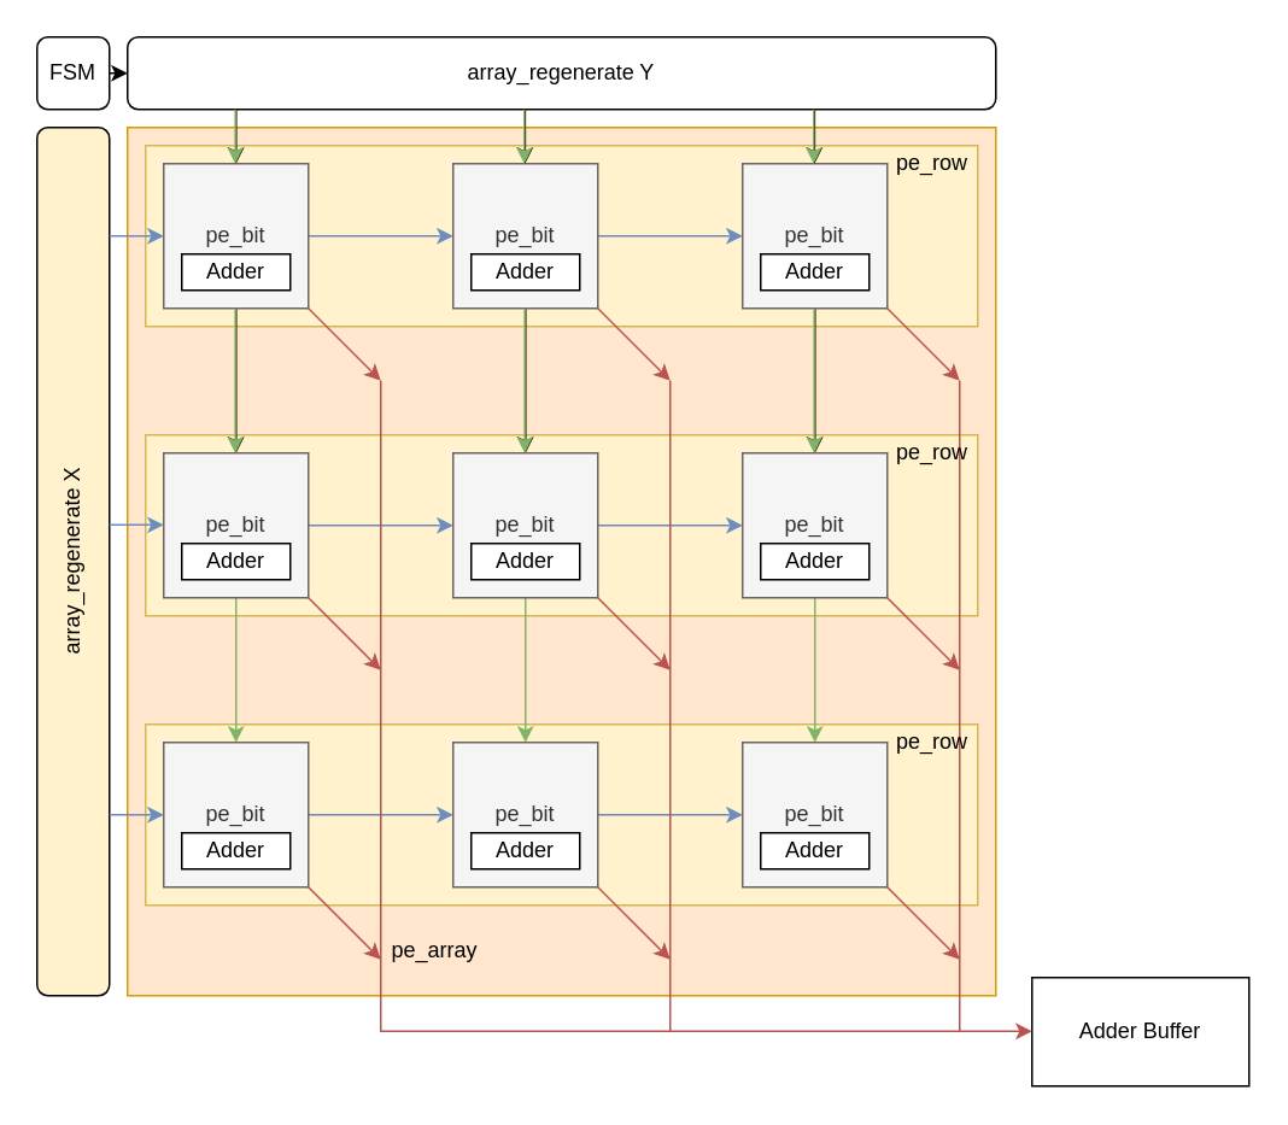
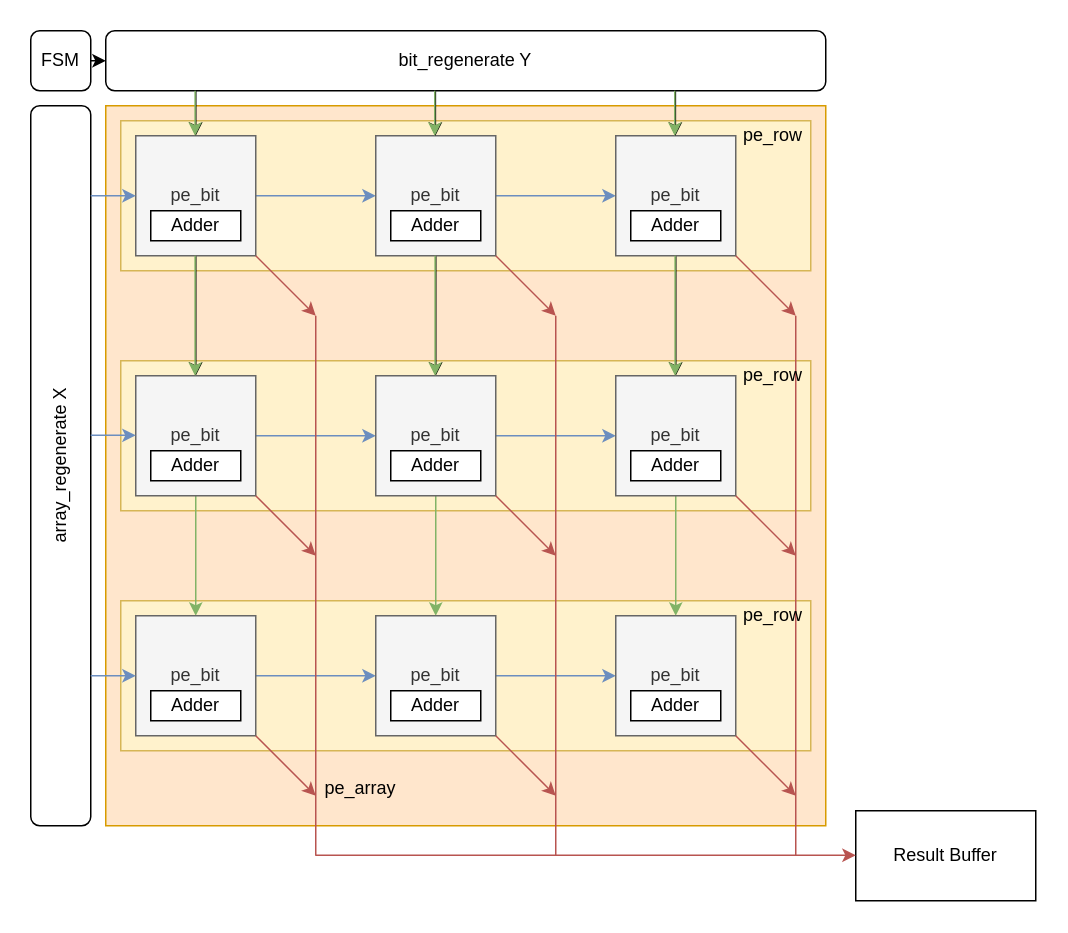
  <mxCell id="0" />
  <mxCell id="1" parent="0" />
  <mxCell id="2" value="" style="rounded=0;whiteSpace=wrap;html=1;fillColor=#ffe6cc;strokeColor=#d79b00;" parent="1" vertex="1"><mxGeometry x="70" y="70" width="480" height="480" as="geometry" /></mxCell>
  <mxCell id="3" value="" style="rounded=0;whiteSpace=wrap;html=1;fillColor=#fff2cc;strokeColor=#d6b656;" parent="1" vertex="1"><mxGeometry x="80" y="400" width="460" height="100" as="geometry" /></mxCell>
  <mxCell id="4" value="" style="rounded=0;whiteSpace=wrap;html=1;fillColor=#fff2cc;strokeColor=#d6b656;" parent="1" vertex="1"><mxGeometry x="80" y="240" width="460" height="100" as="geometry" /></mxCell>
  <mxCell id="5" value="" style="rounded=0;whiteSpace=wrap;html=1;fillColor=#fff2cc;strokeColor=#d6b656;" parent="1" vertex="1"><mxGeometry x="80" y="80" width="460" height="100" as="geometry" /></mxCell>
  <mxCell id="6" value="" style="edgeStyle=none;html=1;fillColor=#dae8fc;strokeColor=#6c8ebf;" parent="1" source="8" target="11" edge="1"><mxGeometry relative="1" as="geometry" /></mxCell>
  <mxCell id="7" value="" style="edgeStyle=none;html=1;" parent="1" source="8" target="16" edge="1"><mxGeometry relative="1" as="geometry" /></mxCell>
  <mxCell id="8" value="pe_bit" style="whiteSpace=wrap;html=1;aspect=fixed;fillColor=#f5f5f5;fontColor=#333333;strokeColor=#666666;" parent="1" vertex="1"><mxGeometry x="90" y="90" width="80" height="80" as="geometry" /></mxCell>
  <mxCell id="9" value="" style="edgeStyle=none;html=1;fillColor=#dae8fc;strokeColor=#6c8ebf;" parent="1" source="11" target="13" edge="1"><mxGeometry relative="1" as="geometry" /></mxCell>
  <mxCell id="10" value="" style="edgeStyle=none;html=1;" parent="1" source="11" target="19" edge="1"><mxGeometry relative="1" as="geometry" /></mxCell>
  <mxCell id="11" value="&lt;span&gt;pe_bit&lt;/span&gt;" style="whiteSpace=wrap;html=1;aspect=fixed;fillColor=#f5f5f5;fontColor=#333333;strokeColor=#666666;" parent="1" vertex="1"><mxGeometry x="250" y="90" width="80" height="80" as="geometry" /></mxCell>
  <mxCell id="12" value="" style="edgeStyle=none;html=1;" parent="1" source="13" target="21" edge="1"><mxGeometry relative="1" as="geometry" /></mxCell>
  <mxCell id="13" value="&lt;span&gt;pe_bit&lt;/span&gt;" style="whiteSpace=wrap;html=1;aspect=fixed;fillColor=#f5f5f5;fontColor=#333333;strokeColor=#666666;" parent="1" vertex="1"><mxGeometry x="410" y="90" width="80" height="80" as="geometry" /></mxCell>
  <mxCell id="14" value="" style="edgeStyle=none;html=1;fillColor=#dae8fc;strokeColor=#6c8ebf;" parent="1" source="16" target="19" edge="1"><mxGeometry relative="1" as="geometry" /></mxCell>
  <mxCell id="15" value="" style="edgeStyle=none;html=1;fillColor=#d5e8d4;strokeColor=#82b366;" parent="1" source="16" target="23" edge="1"><mxGeometry relative="1" as="geometry" /></mxCell>
  <mxCell id="16" value="&lt;span&gt;pe_bit&lt;/span&gt;" style="whiteSpace=wrap;html=1;aspect=fixed;fillColor=#f5f5f5;fontColor=#333333;strokeColor=#666666;" parent="1" vertex="1"><mxGeometry x="90" y="250" width="80" height="80" as="geometry" /></mxCell>
  <mxCell id="17" value="" style="edgeStyle=none;html=1;fillColor=#dae8fc;strokeColor=#6c8ebf;" parent="1" source="19" target="21" edge="1"><mxGeometry relative="1" as="geometry" /></mxCell>
  <mxCell id="18" value="" style="edgeStyle=none;html=1;fillColor=#d5e8d4;strokeColor=#82b366;" parent="1" source="19" target="25" edge="1"><mxGeometry relative="1" as="geometry" /></mxCell>
  <mxCell id="19" value="&lt;span&gt;pe_bit&lt;/span&gt;" style="whiteSpace=wrap;html=1;aspect=fixed;fillColor=#f5f5f5;fontColor=#333333;strokeColor=#666666;" parent="1" vertex="1"><mxGeometry x="250" y="250" width="80" height="80" as="geometry" /></mxCell>
  <mxCell id="20" value="" style="edgeStyle=none;html=1;fillColor=#d5e8d4;strokeColor=#82b366;" parent="1" source="21" target="26" edge="1"><mxGeometry relative="1" as="geometry" /></mxCell>
  <mxCell id="21" value="&lt;span&gt;pe_bit&lt;/span&gt;" style="whiteSpace=wrap;html=1;aspect=fixed;fillColor=#f5f5f5;fontColor=#333333;strokeColor=#666666;" parent="1" vertex="1"><mxGeometry x="410" y="250" width="80" height="80" as="geometry" /></mxCell>
  <mxCell id="22" value="" style="edgeStyle=none;html=1;fillColor=#dae8fc;strokeColor=#6c8ebf;" parent="1" source="23" target="25" edge="1"><mxGeometry relative="1" as="geometry" /></mxCell>
  <mxCell id="23" value="&lt;span&gt;pe_bit&lt;/span&gt;" style="whiteSpace=wrap;html=1;aspect=fixed;fillColor=#f5f5f5;fontColor=#333333;strokeColor=#666666;" parent="1" vertex="1"><mxGeometry x="90" y="410" width="80" height="80" as="geometry" /></mxCell>
  <mxCell id="24" value="" style="edgeStyle=none;html=1;fillColor=#dae8fc;strokeColor=#6c8ebf;" parent="1" source="25" target="26" edge="1"><mxGeometry relative="1" as="geometry" /></mxCell>
  <mxCell id="25" value="&lt;span&gt;pe_bit&lt;/span&gt;" style="whiteSpace=wrap;html=1;aspect=fixed;fillColor=#f5f5f5;fontColor=#333333;strokeColor=#666666;" parent="1" vertex="1"><mxGeometry x="250" y="410" width="80" height="80" as="geometry" /></mxCell>
  <mxCell id="26" value="&lt;span&gt;pe_bit&lt;/span&gt;" style="whiteSpace=wrap;html=1;aspect=fixed;fillColor=#f5f5f5;fontColor=#333333;strokeColor=#666666;" parent="1" vertex="1"><mxGeometry x="410" y="410" width="80" height="80" as="geometry" /></mxCell>
- <mxCell id="27" value="array_regenerate Y" style="rounded=1;whiteSpace=wrap;html=1;" parent="1" vertex="1"><mxGeometry x="70" y="20" width="480" height="40" as="geometry" /></mxCell>
- <mxCell id="28" value="&lt;span&gt;array_regenerate X&lt;/span&gt;" style="rounded=1;whiteSpace=wrap;html=1;verticalAlign=middle;horizontal=0;fillColor=#fff2cc;" parent="1" vertex="1"><mxGeometry x="20" y="70" width="40" height="480" as="geometry" /></mxCell>
+ <mxCell id="27" value="bit_regenerate Y" style="rounded=1;whiteSpace=wrap;html=1;" parent="1" vertex="1"><mxGeometry x="70" y="20" width="480" height="40" as="geometry" /></mxCell>
+ <mxCell id="28" value="&lt;span&gt;array_regenerate X&lt;/span&gt;" style="rounded=1;whiteSpace=wrap;html=1;verticalAlign=middle;horizontal=0;" parent="1" vertex="1"><mxGeometry x="20" y="70" width="40" height="480" as="geometry" /></mxCell>
  <mxCell id="29" value="" style="endArrow=none;html=1;fillColor=#f8cecc;strokeColor=#b85450;" parent="1" edge="1"><mxGeometry width="50" height="50" relative="1" as="geometry"><mxPoint x="210" y="570" as="sourcePoint" /><mxPoint x="210" y="210" as="targetPoint" /></mxGeometry></mxCell>
  <mxCell id="30" value="" style="endArrow=none;html=1;fillColor=#f8cecc;strokeColor=#b85450;" parent="1" edge="1"><mxGeometry width="50" height="50" relative="1" as="geometry"><mxPoint x="370" y="570" as="sourcePoint" /><mxPoint x="370" y="210" as="targetPoint" /></mxGeometry></mxCell>
  <mxCell id="31" value="" style="endArrow=none;html=1;fillColor=#f8cecc;strokeColor=#b85450;" parent="1" edge="1"><mxGeometry width="50" height="50" relative="1" as="geometry"><mxPoint x="530" y="570" as="sourcePoint" /><mxPoint x="530" y="210" as="targetPoint" /></mxGeometry></mxCell>
- <mxCell id="32" value="Adder Buffer" style="rounded=0;whiteSpace=wrap;html=1;" parent="1" vertex="1"><mxGeometry x="570" y="540" width="120" height="60" as="geometry" /></mxCell>
+ <mxCell id="32" value="Result Buffer" style="rounded=0;whiteSpace=wrap;html=1;" parent="1" vertex="1"><mxGeometry x="570" y="540" width="120" height="60" as="geometry" /></mxCell>
  <mxCell id="33" value="pe_row" style="text;html=1;strokeColor=none;fillColor=none;align=center;verticalAlign=middle;whiteSpace=wrap;rounded=0;" parent="1" vertex="1"><mxGeometry x="490" y="80" width="50" height="20" as="geometry" /></mxCell>
  <mxCell id="34" value="pe_row" style="text;html=1;strokeColor=none;fillColor=none;align=center;verticalAlign=middle;whiteSpace=wrap;rounded=0;" parent="1" vertex="1"><mxGeometry x="490" y="240" width="50" height="20" as="geometry" /></mxCell>
  <mxCell id="35" value="pe_row" style="text;html=1;strokeColor=none;fillColor=none;align=center;verticalAlign=middle;whiteSpace=wrap;rounded=0;" parent="1" vertex="1"><mxGeometry x="490" y="400" width="50" height="20" as="geometry" /></mxCell>
  <mxCell id="36" value="pe_array" style="text;html=1;strokeColor=none;fillColor=none;align=center;verticalAlign=middle;whiteSpace=wrap;rounded=0;" parent="1" vertex="1"><mxGeometry x="210" y="510" width="60" height="30" as="geometry" /></mxCell>
  <mxCell id="37" value="" style="edgeStyle=none;html=1;" parent="1" source="38" target="27" edge="1"><mxGeometry relative="1" as="geometry" /></mxCell>
  <mxCell id="38" value="FSM" style="whiteSpace=wrap;html=1;rounded=1;" parent="1" vertex="1"><mxGeometry x="20" y="20" width="40" height="40" as="geometry" /></mxCell>
  <mxCell id="39" value="" style="endArrow=classic;html=1;entryX=0;entryY=0.5;entryDx=0;entryDy=0;fillColor=#dae8fc;strokeColor=#6c8ebf;" parent="1" target="8" edge="1"><mxGeometry width="50" height="50" relative="1" as="geometry"><mxPoint x="60" y="130" as="sourcePoint" /><mxPoint x="30" y="80" as="targetPoint" /></mxGeometry></mxCell>
  <mxCell id="40" value="" style="endArrow=classic;html=1;entryX=0;entryY=0.5;entryDx=0;entryDy=0;fillColor=#dae8fc;strokeColor=#6c8ebf;" parent="1" edge="1"><mxGeometry width="50" height="50" relative="1" as="geometry"><mxPoint x="60" y="289.71" as="sourcePoint" /><mxPoint x="90" y="289.71" as="targetPoint" /></mxGeometry></mxCell>
  <mxCell id="41" value="" style="endArrow=classic;html=1;entryX=0;entryY=0.5;entryDx=0;entryDy=0;fillColor=#dae8fc;strokeColor=#6c8ebf;" parent="1" edge="1"><mxGeometry width="50" height="50" relative="1" as="geometry"><mxPoint x="60" y="450" as="sourcePoint" /><mxPoint x="90" y="450" as="targetPoint" /></mxGeometry></mxCell>
  <mxCell id="42" value="" style="endArrow=classic;html=1;entryX=0.5;entryY=0;entryDx=0;entryDy=0;" parent="1" target="8" edge="1"><mxGeometry width="50" height="50" relative="1" as="geometry"><mxPoint x="130" y="60" as="sourcePoint" /><mxPoint x="210" y="-30" as="targetPoint" /></mxGeometry></mxCell>
  <mxCell id="43" value="" style="endArrow=classic;html=1;entryX=0.5;entryY=0;entryDx=0;entryDy=0;" parent="1" edge="1"><mxGeometry width="50" height="50" relative="1" as="geometry"><mxPoint x="289.76" y="60" as="sourcePoint" /><mxPoint x="289.76" y="90" as="targetPoint" /></mxGeometry></mxCell>
  <mxCell id="44" value="" style="endArrow=classic;html=1;entryX=0.5;entryY=0;entryDx=0;entryDy=0;" parent="1" edge="1"><mxGeometry width="50" height="50" relative="1" as="geometry"><mxPoint x="449.76" y="60" as="sourcePoint" /><mxPoint x="449.76" y="90" as="targetPoint" /></mxGeometry></mxCell>
  <mxCell id="45" value="" style="endArrow=classic;html=1;exitX=1;exitY=1;exitDx=0;exitDy=0;entryX=0;entryY=0;entryDx=0;entryDy=0;entryPerimeter=0;fillColor=#f8cecc;strokeColor=#b85450;" parent="1" source="8" target="29" edge="1"><mxGeometry width="50" height="50" relative="1" as="geometry"><mxPoint x="240" y="230" as="sourcePoint" /><mxPoint x="290" y="180" as="targetPoint" /></mxGeometry></mxCell>
  <mxCell id="46" value="" style="endArrow=classic;html=1;exitX=1;exitY=1;exitDx=0;exitDy=0;entryX=0;entryY=0;entryDx=0;entryDy=0;entryPerimeter=0;fillColor=#f8cecc;strokeColor=#b85450;" parent="1" edge="1"><mxGeometry width="50" height="50" relative="1" as="geometry"><mxPoint x="170" y="330" as="sourcePoint" /><mxPoint x="210" y="370" as="targetPoint" /></mxGeometry></mxCell>
  <mxCell id="47" value="" style="endArrow=classic;html=1;exitX=1;exitY=1;exitDx=0;exitDy=0;entryX=0;entryY=0;entryDx=0;entryDy=0;entryPerimeter=0;fillColor=#f8cecc;strokeColor=#b85450;" parent="1" edge="1"><mxGeometry width="50" height="50" relative="1" as="geometry"><mxPoint x="170" y="490" as="sourcePoint" /><mxPoint x="210" y="530" as="targetPoint" /></mxGeometry></mxCell>
  <mxCell id="48" value="" style="endArrow=classic;html=1;exitX=1;exitY=1;exitDx=0;exitDy=0;entryX=0;entryY=0;entryDx=0;entryDy=0;entryPerimeter=0;fillColor=#f8cecc;strokeColor=#b85450;" parent="1" edge="1"><mxGeometry width="50" height="50" relative="1" as="geometry"><mxPoint x="330" y="170" as="sourcePoint" /><mxPoint x="370" y="210" as="targetPoint" /></mxGeometry></mxCell>
  <mxCell id="49" value="" style="endArrow=classic;html=1;exitX=1;exitY=1;exitDx=0;exitDy=0;entryX=0;entryY=0;entryDx=0;entryDy=0;entryPerimeter=0;fillColor=#f8cecc;strokeColor=#b85450;" parent="1" edge="1"><mxGeometry width="50" height="50" relative="1" as="geometry"><mxPoint x="490" y="170" as="sourcePoint" /><mxPoint x="530" y="210" as="targetPoint" /></mxGeometry></mxCell>
  <mxCell id="50" value="" style="endArrow=classic;html=1;exitX=1;exitY=1;exitDx=0;exitDy=0;entryX=0;entryY=0;entryDx=0;entryDy=0;entryPerimeter=0;fillColor=#f8cecc;strokeColor=#b85450;" parent="1" edge="1"><mxGeometry width="50" height="50" relative="1" as="geometry"><mxPoint x="330" y="330" as="sourcePoint" /><mxPoint x="370" y="370" as="targetPoint" /></mxGeometry></mxCell>
  <mxCell id="51" value="" style="endArrow=classic;html=1;exitX=1;exitY=1;exitDx=0;exitDy=0;entryX=0;entryY=0;entryDx=0;entryDy=0;entryPerimeter=0;fillColor=#f8cecc;strokeColor=#b85450;" parent="1" edge="1"><mxGeometry width="50" height="50" relative="1" as="geometry"><mxPoint x="490" y="330" as="sourcePoint" /><mxPoint x="530" y="370" as="targetPoint" /></mxGeometry></mxCell>
  <mxCell id="52" value="" style="endArrow=classic;html=1;exitX=1;exitY=1;exitDx=0;exitDy=0;entryX=0;entryY=0;entryDx=0;entryDy=0;entryPerimeter=0;fillColor=#f8cecc;strokeColor=#b85450;" parent="1" edge="1"><mxGeometry width="50" height="50" relative="1" as="geometry"><mxPoint x="330" y="490" as="sourcePoint" /><mxPoint x="370" y="530" as="targetPoint" /></mxGeometry></mxCell>
  <mxCell id="53" value="" style="endArrow=classic;html=1;exitX=1;exitY=1;exitDx=0;exitDy=0;entryX=0;entryY=0;entryDx=0;entryDy=0;entryPerimeter=0;fillColor=#f8cecc;strokeColor=#b85450;" parent="1" edge="1"><mxGeometry width="50" height="50" relative="1" as="geometry"><mxPoint x="490" y="490" as="sourcePoint" /><mxPoint x="530" y="530" as="targetPoint" /></mxGeometry></mxCell>
  <mxCell id="54" value="" style="endArrow=classic;html=1;fillColor=#f8cecc;strokeColor=#b85450;" parent="1" edge="1"><mxGeometry width="50" height="50" relative="1" as="geometry"><mxPoint x="210" y="569.66" as="sourcePoint" /><mxPoint x="570" y="569.66" as="targetPoint" /></mxGeometry></mxCell>
  <mxCell id="55" value="" style="endArrow=classic;html=1;entryX=0.5;entryY=0;entryDx=0;entryDy=0;fillColor=#d5e8d4;strokeColor=#82b366;" parent="1" edge="1"><mxGeometry width="50" height="50" relative="1" as="geometry"><mxPoint x="129.58" y="60" as="sourcePoint" /><mxPoint x="129.58" y="90" as="targetPoint" /></mxGeometry></mxCell>
  <mxCell id="56" value="" style="endArrow=classic;html=1;entryX=0.5;entryY=0;entryDx=0;entryDy=0;fillColor=#d5e8d4;strokeColor=#82b366;" parent="1" edge="1"><mxGeometry width="50" height="50" relative="1" as="geometry"><mxPoint x="289.34" y="60" as="sourcePoint" /><mxPoint x="289.34" y="90" as="targetPoint" /></mxGeometry></mxCell>
  <mxCell id="57" value="" style="endArrow=classic;html=1;entryX=0.5;entryY=0;entryDx=0;entryDy=0;fillColor=#d5e8d4;strokeColor=#82b366;" parent="1" edge="1"><mxGeometry width="50" height="50" relative="1" as="geometry"><mxPoint x="449.34" y="60" as="sourcePoint" /><mxPoint x="449.34" y="90" as="targetPoint" /></mxGeometry></mxCell>
  <mxCell id="58" value="" style="edgeStyle=none;html=1;fillColor=#d5e8d4;strokeColor=#82b366;" parent="1" edge="1"><mxGeometry relative="1" as="geometry"><mxPoint x="449.58" y="170" as="sourcePoint" /><mxPoint x="449.58" y="250" as="targetPoint" /></mxGeometry></mxCell>
  <mxCell id="59" value="" style="edgeStyle=none;html=1;fillColor=#d5e8d4;strokeColor=#82b366;" parent="1" edge="1"><mxGeometry relative="1" as="geometry"><mxPoint x="289.58" y="170" as="sourcePoint" /><mxPoint x="289.58" y="250" as="targetPoint" /></mxGeometry></mxCell>
  <mxCell id="60" value="" style="edgeStyle=none;html=1;fillColor=#d5e8d4;strokeColor=#82b366;" parent="1" edge="1"><mxGeometry relative="1" as="geometry"><mxPoint x="129.58" y="170" as="sourcePoint" /><mxPoint x="129.58" y="250" as="targetPoint" /></mxGeometry></mxCell>
  <mxCell id="61" value="Adder" style="rounded=0;whiteSpace=wrap;html=1;" parent="1" vertex="1"><mxGeometry x="100" y="140" width="60" height="20" as="geometry" /></mxCell>
  <mxCell id="62" value="Adder" style="rounded=0;whiteSpace=wrap;html=1;" parent="1" vertex="1"><mxGeometry x="260" y="140" width="60" height="20" as="geometry" /></mxCell>
  <mxCell id="63" value="Adder" style="rounded=0;whiteSpace=wrap;html=1;" parent="1" vertex="1"><mxGeometry x="420" y="140" width="60" height="20" as="geometry" /></mxCell>
  <mxCell id="64" value="Adder" style="rounded=0;whiteSpace=wrap;html=1;" parent="1" vertex="1"><mxGeometry x="100" y="300" width="60" height="20" as="geometry" /></mxCell>
  <mxCell id="65" value="Adder" style="rounded=0;whiteSpace=wrap;html=1;" parent="1" vertex="1"><mxGeometry x="260" y="300" width="60" height="20" as="geometry" /></mxCell>
  <mxCell id="66" value="Adder" style="rounded=0;whiteSpace=wrap;html=1;" parent="1" vertex="1"><mxGeometry x="420" y="300" width="60" height="20" as="geometry" /></mxCell>
  <mxCell id="67" value="Adder" style="rounded=0;whiteSpace=wrap;html=1;" parent="1" vertex="1"><mxGeometry x="420" y="460" width="60" height="20" as="geometry" /></mxCell>
  <mxCell id="68" value="Adder" style="rounded=0;whiteSpace=wrap;html=1;" parent="1" vertex="1"><mxGeometry x="260" y="460" width="60" height="20" as="geometry" /></mxCell>
  <mxCell id="69" value="Adder" style="rounded=0;whiteSpace=wrap;html=1;" parent="1" vertex="1"><mxGeometry x="100" y="460" width="60" height="20" as="geometry" /></mxCell>
